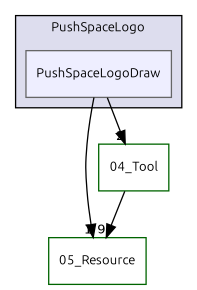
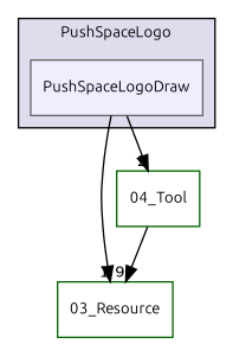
  digraph {
    compound=true
    fontname=Ubuntu
    node [color=darkgreen fillcolor=white fontname=Ubuntu fontsize=10 shape=box style=filled]
    edge [fontname=Ubuntu labeldistance=1.5 labelfontname=Helvetica labelfontsize=10]
    n1 [color=gray40 fillcolor="#eeeeff" label=PushSpaceLogoDraw pencolor=black]
-   n2 [label="05_Resource"]
+   n2 [label="03_Resource"]
    n3 [label="04_Tool"]
    subgraph cluster_1 {
      bgcolor="#ddddee"
      fontsize=10
      label=PushSpaceLogo
      pencolor=black
      n1
    }
    n1 -> n2 [headlabel=1]
    n1 -> n3 [headlabel=2]
    n3 -> n2 [headlabel=9]
  }
